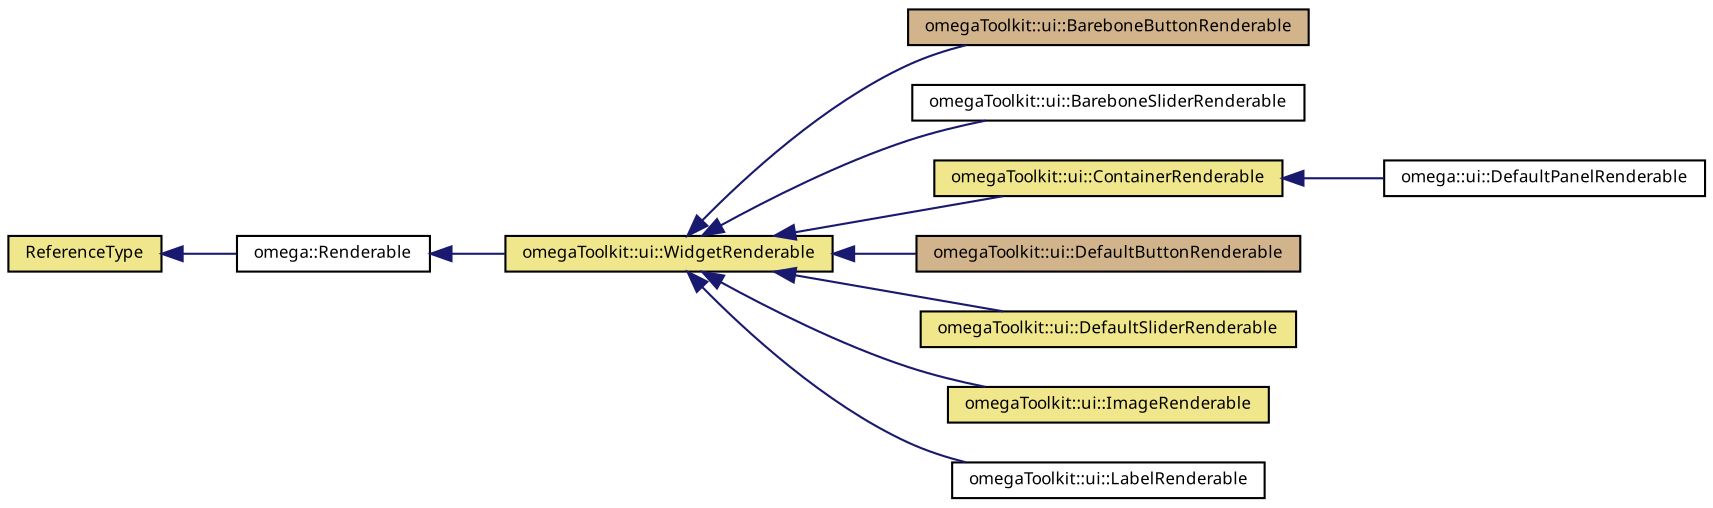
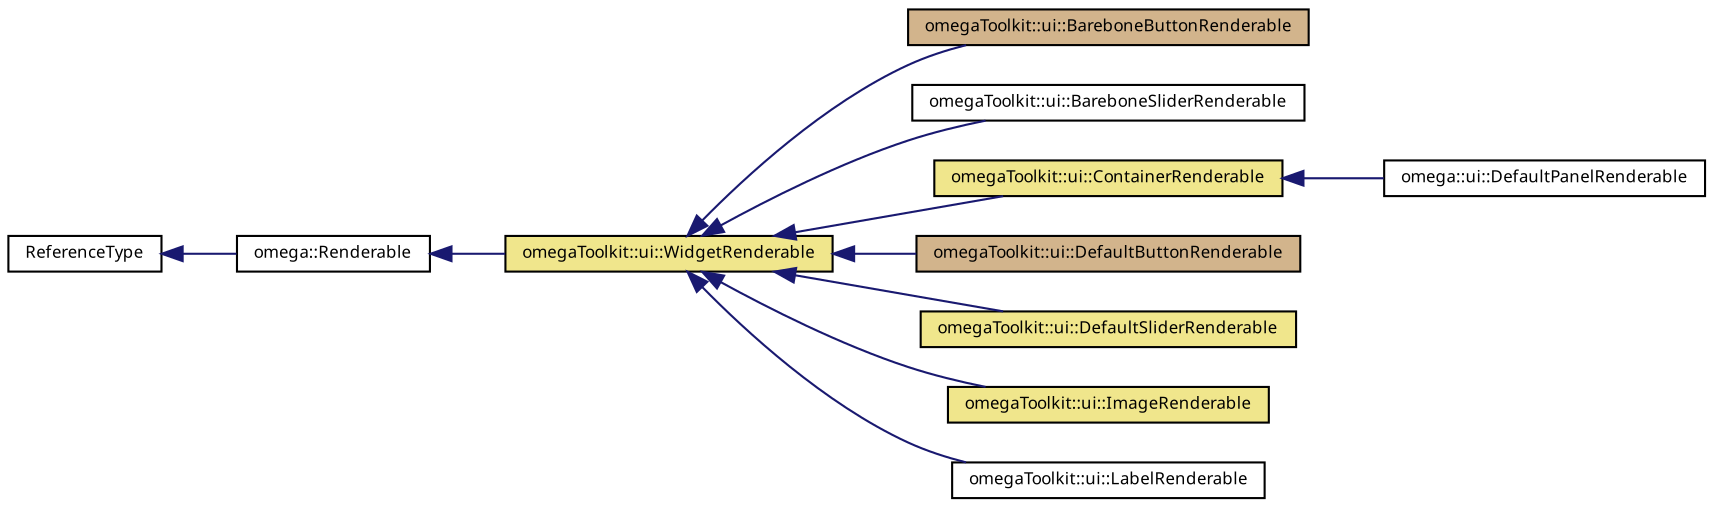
  digraph {
    fontname="Noto Sans"
    rankdir=LR
    node [color=black fillcolor=khaki fontname="Noto Sans" fontsize=8 shape=record style=filled]
    edge [color=midnightblue dir=back fontname="Noto Sans" fontsize=8 labelfontname="FreeSans.ttf" labelfontsize=8 style=solid]
    n1 [fontcolor=black height=0.2 label="omegaToolkit::ui::WidgetRenderable" width=0.4]
    n2 [fillcolor=tan height=0.2 label="omegaToolkit::ui::BareboneButtonRenderable" width=0.4]
    n3 [fillcolor=white height=0.2 label="omegaToolkit::ui::BareboneSliderRenderable" width=0.4]
    n4 [height=0.2 label="omegaToolkit::ui::ContainerRenderable" width=0.4]
    n5 [fillcolor=tan height=0.2 label="omegaToolkit::ui::DefaultButtonRenderable" width=0.4]
    n6 [height=0.2 label="omegaToolkit::ui::DefaultSliderRenderable" width=0.4]
    n7 [height=0.2 label="omegaToolkit::ui::ImageRenderable" width=0.4]
    n8 [fillcolor=white height=0.2 label="omegaToolkit::ui::LabelRenderable" width=0.4]
    n9 [fillcolor=white height=0.2 label="omega::ui::DefaultPanelRenderable" width=0.4]
    n10 [fillcolor=white height=0.2 label="omega::Renderable" width=0.4]
-   n11 [height=0.2 label=ReferenceType width=0.4]
+   n11 [fillcolor=white height=0.2 label=ReferenceType width=0.4]
    n1 -> n2
    n1 -> n3
    n1 -> n4
    n1 -> n5
    n1 -> n6
    n1 -> n7
    n1 -> n8
    n4 -> n9
    n10 -> n1
    n11 -> n10
  }
